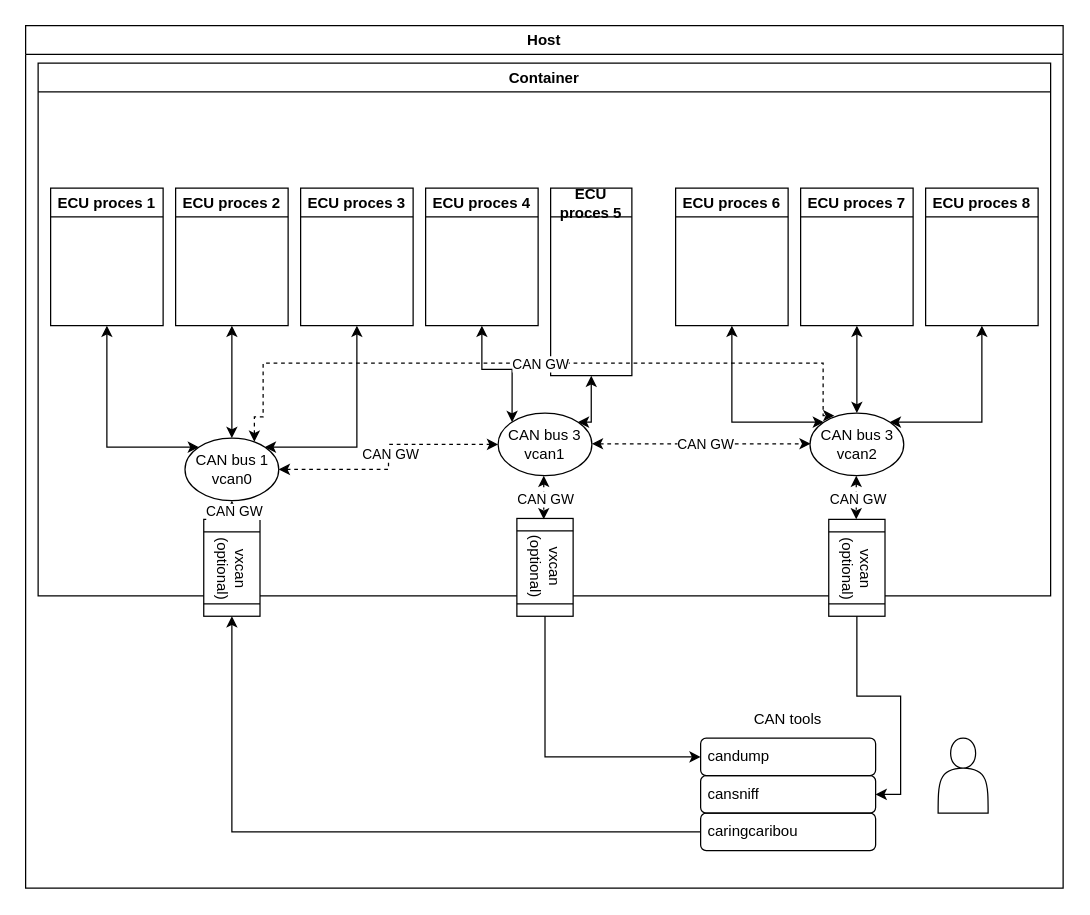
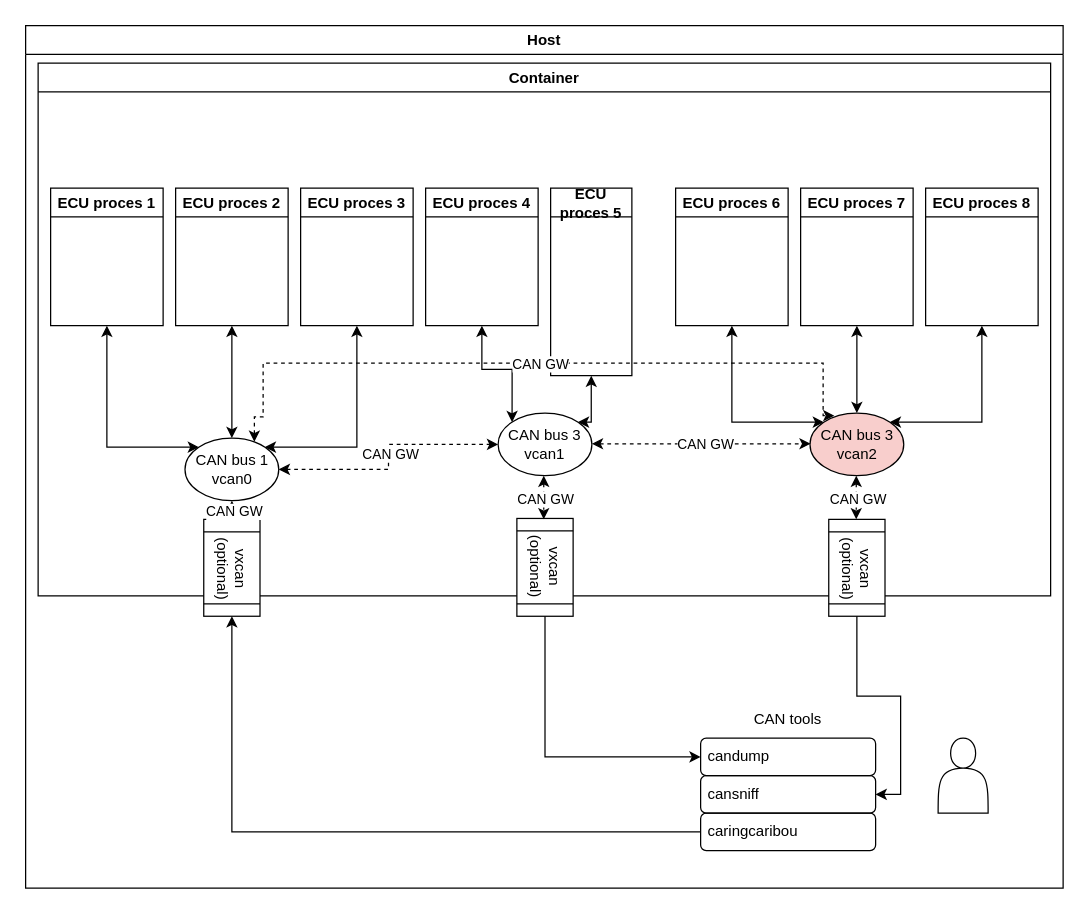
  <mxCell id="0" />
  <mxCell id="1" parent="0" />
  <mxCell id="2" value="&lt;div&gt;Host&lt;/div&gt;" style="swimlane;whiteSpace=wrap;html=1;" vertex="1" parent="1"><mxGeometry x="20" y="20" width="830" height="690" as="geometry" /></mxCell>
  <mxCell id="3" value="Container" style="swimlane;whiteSpace=wrap;html=1;" vertex="1" parent="2"><mxGeometry x="10" y="30" width="810" height="426.25" as="geometry" /></mxCell>
  <mxCell id="4" value="&lt;div&gt;vxcan (optional)&lt;/div&gt;" style="shape=process;whiteSpace=wrap;html=1;backgroundOutline=1;rotation=90;size=0.125;" vertex="1" parent="3"><mxGeometry x="616.25" y="381.25" width="77.5" height="45" as="geometry" /></mxCell>
  <mxCell id="5" value="&lt;div&gt;vxcan (optional)&lt;/div&gt;" style="shape=process;whiteSpace=wrap;html=1;backgroundOutline=1;rotation=90;size=0.125;" vertex="1" parent="3"><mxGeometry x="366.38" y="380.88" width="78.25" height="45" as="geometry" /></mxCell>
  <mxCell id="6" value="&lt;div&gt;ECU proces 1&lt;/div&gt;" style="swimlane;whiteSpace=wrap;html=1;" vertex="1" parent="3"><mxGeometry x="10" y="100" width="90" height="110" as="geometry" /></mxCell>
  <mxCell id="7" value="&lt;div&gt;ECU proces 2&lt;br&gt;&lt;/div&gt;" style="swimlane;whiteSpace=wrap;html=1;" vertex="1" parent="3"><mxGeometry x="110" y="100" width="90" height="110" as="geometry" /></mxCell>
  <mxCell id="8" value="&lt;div&gt;ECU proces 3&lt;br&gt;&lt;/div&gt;" style="swimlane;whiteSpace=wrap;html=1;" vertex="1" parent="3"><mxGeometry x="210" y="100" width="90" height="110" as="geometry" /></mxCell>
  <mxCell id="9" value="&lt;div&gt;ECU proces 4&lt;br&gt;&lt;/div&gt;" style="swimlane;whiteSpace=wrap;html=1;" vertex="1" parent="3"><mxGeometry x="310" y="100" width="90" height="110" as="geometry" /></mxCell>
  <mxCell id="10" value="&lt;div&gt;ECU proces 5&lt;br&gt;&lt;/div&gt;" style="swimlane;whiteSpace=wrap;html=1;" vertex="1" parent="3"><mxGeometry x="410" y="100" width="65" height="150" as="geometry" /></mxCell>
  <mxCell id="11" value="&lt;div&gt;ECU proces 6&lt;br&gt;&lt;/div&gt;" style="swimlane;whiteSpace=wrap;html=1;" vertex="1" parent="3"><mxGeometry x="510" y="100" width="90" height="110" as="geometry" /></mxCell>
  <mxCell id="12" value="&lt;div&gt;ECU proces 7&lt;br&gt;&lt;/div&gt;" style="swimlane;whiteSpace=wrap;html=1;" vertex="1" parent="3"><mxGeometry x="610" y="100" width="90" height="110" as="geometry" /></mxCell>
  <mxCell id="13" value="&lt;div&gt;ECU proces 8&lt;br&gt;&lt;/div&gt;" style="swimlane;whiteSpace=wrap;html=1;" vertex="1" parent="3"><mxGeometry x="710" y="100" width="90" height="110" as="geometry" /></mxCell>
  <mxCell id="14" style="edgeStyle=orthogonalEdgeStyle;rounded=0;orthogonalLoop=1;jettySize=auto;html=1;exitX=0;exitY=0;exitDx=0;exitDy=0;entryX=0.5;entryY=1;entryDx=0;entryDy=0;startArrow=classic;startFill=1;" edge="1" parent="3" source="27" target="6"><mxGeometry relative="1" as="geometry" /></mxCell>
  <mxCell id="15" style="edgeStyle=orthogonalEdgeStyle;rounded=0;orthogonalLoop=1;jettySize=auto;html=1;exitX=0.5;exitY=0;exitDx=0;exitDy=0;entryX=0.5;entryY=1;entryDx=0;entryDy=0;startArrow=classic;startFill=1;" edge="1" parent="3" source="27" target="7"><mxGeometry relative="1" as="geometry" /></mxCell>
  <mxCell id="16" style="edgeStyle=orthogonalEdgeStyle;rounded=0;orthogonalLoop=1;jettySize=auto;html=1;exitX=1;exitY=0;exitDx=0;exitDy=0;entryX=0.5;entryY=1;entryDx=0;entryDy=0;startArrow=classic;startFill=1;" edge="1" parent="3" source="27" target="8"><mxGeometry relative="1" as="geometry" /></mxCell>
  <mxCell id="17" style="edgeStyle=orthogonalEdgeStyle;rounded=0;orthogonalLoop=1;jettySize=auto;html=1;exitX=0.5;exitY=0;exitDx=0;exitDy=0;entryX=0.5;entryY=1;entryDx=0;entryDy=0;startArrow=classic;startFill=1;" edge="1" parent="3" source="20" target="12"><mxGeometry relative="1" as="geometry" /></mxCell>
  <mxCell id="18" style="edgeStyle=orthogonalEdgeStyle;rounded=0;orthogonalLoop=1;jettySize=auto;html=1;exitX=1;exitY=0;exitDx=0;exitDy=0;entryX=0.5;entryY=1;entryDx=0;entryDy=0;startArrow=classic;startFill=1;" edge="1" parent="3" source="20" target="13"><mxGeometry relative="1" as="geometry" /></mxCell>
  <mxCell id="19" style="edgeStyle=orthogonalEdgeStyle;rounded=0;orthogonalLoop=1;jettySize=auto;html=1;exitX=0;exitY=0;exitDx=0;exitDy=0;entryX=0.5;entryY=1;entryDx=0;entryDy=0;startArrow=classic;startFill=1;" edge="1" parent="3" source="20" target="11"><mxGeometry relative="1" as="geometry" /></mxCell>
- <mxCell id="20" value="&lt;div&gt;CAN bus 3&lt;/div&gt;&lt;div&gt;vcan2&lt;/div&gt;" style="ellipse;whiteSpace=wrap;html=1;" vertex="1" parent="3"><mxGeometry x="617.5" y="280" width="75" height="50" as="geometry" /></mxCell>
+ <mxCell id="20" value="&lt;div&gt;CAN bus 3&lt;/div&gt;&lt;div&gt;vcan2&lt;/div&gt;" style="ellipse;whiteSpace=wrap;html=1;fillColor=#f8cecc;" vertex="1" parent="3"><mxGeometry x="617.5" y="280" width="75" height="50" as="geometry" /></mxCell>
  <mxCell id="21" style="edgeStyle=orthogonalEdgeStyle;rounded=0;orthogonalLoop=1;jettySize=auto;html=1;exitX=0;exitY=0;exitDx=0;exitDy=0;entryX=0.5;entryY=1;entryDx=0;entryDy=0;startArrow=classic;startFill=1;" edge="1" parent="3" source="23" target="9"><mxGeometry relative="1" as="geometry" /></mxCell>
  <mxCell id="22" style="edgeStyle=orthogonalEdgeStyle;rounded=0;orthogonalLoop=1;jettySize=auto;html=1;exitX=1;exitY=0;exitDx=0;exitDy=0;entryX=0.5;entryY=1;entryDx=0;entryDy=0;startArrow=classic;startFill=1;" edge="1" parent="3" source="23" target="10"><mxGeometry relative="1" as="geometry" /></mxCell>
  <mxCell id="23" value="&lt;div&gt;CAN bus 3&lt;/div&gt;&lt;div&gt;vcan1&lt;/div&gt;" style="ellipse;whiteSpace=wrap;html=1;" vertex="1" parent="3"><mxGeometry x="368" y="280" width="75" height="50" as="geometry" /></mxCell>
  <mxCell id="24" value="&lt;div&gt;vxcan (optional)&lt;/div&gt;" style="shape=process;whiteSpace=wrap;html=1;backgroundOutline=1;rotation=90;size=0.125;" vertex="1" parent="3"><mxGeometry x="116.25" y="381.25" width="77.5" height="45" as="geometry" /></mxCell>
  <mxCell id="25" style="edgeStyle=orthogonalEdgeStyle;rounded=0;orthogonalLoop=1;jettySize=auto;html=1;exitX=1;exitY=0.5;exitDx=0;exitDy=0;entryX=0;entryY=0.5;entryDx=0;entryDy=0;startArrow=classic;startFill=1;dashed=1;" edge="1" parent="3" source="27" target="23"><mxGeometry relative="1" as="geometry" /></mxCell>
  <mxCell id="26" value="CAN GW" style="edgeLabel;html=1;align=center;verticalAlign=middle;resizable=0;points=[];" vertex="1" connectable="0" parent="25"><mxGeometry x="0.02" relative="1" as="geometry"><mxPoint x="1" as="offset" /></mxGeometry></mxCell>
  <mxCell id="27" value="&lt;div&gt;CAN bus 1&lt;/div&gt;&lt;div&gt;vcan0&lt;/div&gt;" style="ellipse;whiteSpace=wrap;html=1;" vertex="1" parent="3"><mxGeometry x="117.5" y="300" width="75" height="50" as="geometry" /></mxCell>
  <mxCell id="28" style="edgeStyle=orthogonalEdgeStyle;rounded=0;orthogonalLoop=1;jettySize=auto;html=1;exitX=1;exitY=0.5;exitDx=0;exitDy=0;entryX=0;entryY=0.5;entryDx=0;entryDy=0;startArrow=classic;startFill=1;dashed=1;" edge="1" parent="3"><mxGeometry relative="1" as="geometry"><mxPoint x="443" y="304.5" as="sourcePoint" /><mxPoint x="618" y="304.5" as="targetPoint" /></mxGeometry></mxCell>
  <mxCell id="29" value="CAN GW" style="edgeLabel;html=1;align=center;verticalAlign=middle;resizable=0;points=[];" vertex="1" connectable="0" parent="28"><mxGeometry x="0.02" relative="1" as="geometry"><mxPoint x="1" as="offset" /></mxGeometry></mxCell>
  <mxCell id="30" style="edgeStyle=orthogonalEdgeStyle;rounded=0;orthogonalLoop=1;jettySize=auto;html=1;exitX=0.74;exitY=0.06;exitDx=0;exitDy=0;startArrow=classic;startFill=1;dashed=1;entryX=0.26;entryY=0.04;entryDx=0;entryDy=0;entryPerimeter=0;exitPerimeter=0;" edge="1" parent="3" source="27" target="20"><mxGeometry relative="1" as="geometry"><mxPoint x="180.038" y="312.796" as="sourcePoint" /><mxPoint x="627" y="280" as="targetPoint" /><Array as="points"><mxPoint x="180" y="283" /><mxPoint x="180" y="240" /><mxPoint x="628" y="240" /><mxPoint x="628" y="282" /></Array></mxGeometry></mxCell>
  <mxCell id="31" value="CAN GW" style="edgeLabel;html=1;align=center;verticalAlign=middle;resizable=0;points=[];" vertex="1" connectable="0" parent="30"><mxGeometry x="0.02" relative="1" as="geometry"><mxPoint x="1" as="offset" /></mxGeometry></mxCell>
  <mxCell id="32" style="edgeStyle=orthogonalEdgeStyle;rounded=0;orthogonalLoop=1;jettySize=auto;html=1;exitX=0.5;exitY=1;exitDx=0;exitDy=0;entryX=0;entryY=0.5;entryDx=0;entryDy=0;startArrow=classic;startFill=1;dashed=1;" edge="1" parent="3" source="27" target="24"><mxGeometry relative="1" as="geometry"><mxPoint x="150" y="350" as="sourcePoint" /><mxPoint x="325" y="350" as="targetPoint" /></mxGeometry></mxCell>
  <mxCell id="33" value="CAN GW" style="edgeLabel;html=1;align=center;verticalAlign=middle;resizable=0;points=[];" vertex="1" connectable="0" parent="32"><mxGeometry x="0.02" relative="1" as="geometry"><mxPoint x="1" as="offset" /></mxGeometry></mxCell>
  <mxCell id="34" style="edgeStyle=orthogonalEdgeStyle;rounded=0;orthogonalLoop=1;jettySize=auto;html=1;exitX=0.5;exitY=1;exitDx=0;exitDy=0;entryX=0;entryY=0.5;entryDx=0;entryDy=0;startArrow=classic;startFill=1;dashed=1;" edge="1" parent="3"><mxGeometry relative="1" as="geometry"><mxPoint x="404.5" y="330" as="sourcePoint" /><mxPoint x="404.5" y="365" as="targetPoint" /></mxGeometry></mxCell>
  <mxCell id="35" value="CAN GW" style="edgeLabel;html=1;align=center;verticalAlign=middle;resizable=0;points=[];" vertex="1" connectable="0" parent="34"><mxGeometry x="0.02" relative="1" as="geometry"><mxPoint x="1" as="offset" /></mxGeometry></mxCell>
  <mxCell id="36" style="edgeStyle=orthogonalEdgeStyle;rounded=0;orthogonalLoop=1;jettySize=auto;html=1;exitX=0.5;exitY=1;exitDx=0;exitDy=0;entryX=0;entryY=0.5;entryDx=0;entryDy=0;startArrow=classic;startFill=1;dashed=1;" edge="1" parent="3"><mxGeometry relative="1" as="geometry"><mxPoint x="654.5" y="330" as="sourcePoint" /><mxPoint x="654.5" y="365" as="targetPoint" /></mxGeometry></mxCell>
  <mxCell id="37" value="CAN GW" style="edgeLabel;html=1;align=center;verticalAlign=middle;resizable=0;points=[];" vertex="1" connectable="0" parent="36"><mxGeometry x="0.02" relative="1" as="geometry"><mxPoint x="1" as="offset" /></mxGeometry></mxCell>
  <mxCell id="38" value="" style="shape=actor;whiteSpace=wrap;html=1;" vertex="1" parent="2"><mxGeometry x="730" y="570" width="40" height="60" as="geometry" /></mxCell>
  <mxCell id="39" value="CAN tools" style="swimlane;fontStyle=0;childLayout=stackLayout;horizontal=1;startSize=30;horizontalStack=0;resizeParent=1;resizeParentMax=0;resizeLast=0;collapsible=1;marginBottom=0;whiteSpace=wrap;html=1;swimlaneLine=1;strokeColor=none;" vertex="1" parent="2"><mxGeometry x="540" y="540" width="140" height="120" as="geometry" /></mxCell>
  <mxCell id="40" value="candump&lt;span style=&quot;white-space: pre;&quot;&gt;&#09;&lt;/span&gt;&lt;span style=&quot;white-space: pre;&quot;&gt;&#09;&lt;/span&gt;" style="text;strokeColor=default;fillColor=none;align=left;verticalAlign=middle;spacingLeft=4;spacingRight=4;overflow=hidden;points=[[0,0.5],[1,0.5]];portConstraint=eastwest;rotatable=0;whiteSpace=wrap;html=1;rounded=1;" vertex="1" parent="39"><mxGeometry y="30" width="140" height="30" as="geometry" /></mxCell>
  <mxCell id="41" value="cansniff" style="text;strokeColor=default;fillColor=none;align=left;verticalAlign=middle;spacingLeft=4;spacingRight=4;overflow=hidden;points=[[0,0.5],[1,0.5]];portConstraint=eastwest;rotatable=0;whiteSpace=wrap;html=1;rounded=1;" vertex="1" parent="39"><mxGeometry y="60" width="140" height="30" as="geometry" /></mxCell>
  <mxCell id="42" value="caringcaribou" style="text;strokeColor=default;fillColor=none;align=left;verticalAlign=middle;spacingLeft=4;spacingRight=4;overflow=hidden;points=[[0,0.5],[1,0.5]];portConstraint=eastwest;rotatable=0;whiteSpace=wrap;html=1;glass=0;rounded=1;" vertex="1" parent="39"><mxGeometry y="90" width="140" height="30" as="geometry" /></mxCell>
  <mxCell id="43" style="edgeStyle=orthogonalEdgeStyle;rounded=0;orthogonalLoop=1;jettySize=auto;html=1;exitX=1;exitY=0.5;exitDx=0;exitDy=0;entryX=0;entryY=0.5;entryDx=0;entryDy=0;" edge="1" parent="2" source="5" target="40"><mxGeometry relative="1" as="geometry" /></mxCell>
  <mxCell id="44" style="edgeStyle=orthogonalEdgeStyle;rounded=0;orthogonalLoop=1;jettySize=auto;html=1;exitX=1;exitY=0.5;exitDx=0;exitDy=0;" edge="1" parent="2" source="4" target="41"><mxGeometry relative="1" as="geometry" /></mxCell>
  <mxCell id="45" style="edgeStyle=orthogonalEdgeStyle;rounded=0;orthogonalLoop=1;jettySize=auto;html=1;exitX=0;exitY=0.5;exitDx=0;exitDy=0;entryX=1;entryY=0.5;entryDx=0;entryDy=0;" edge="1" parent="2" source="42" target="24"><mxGeometry relative="1" as="geometry" /></mxCell>
